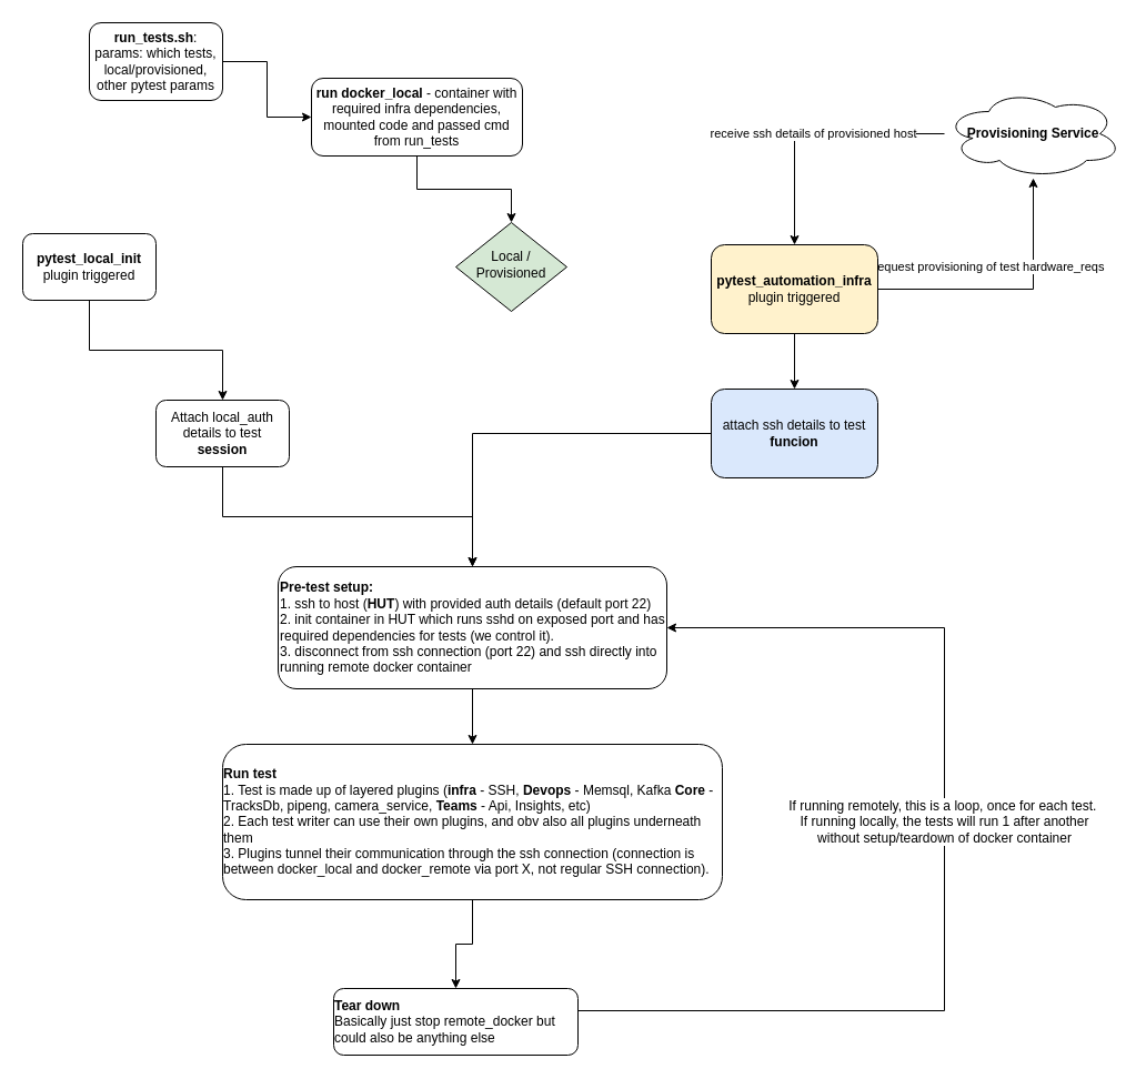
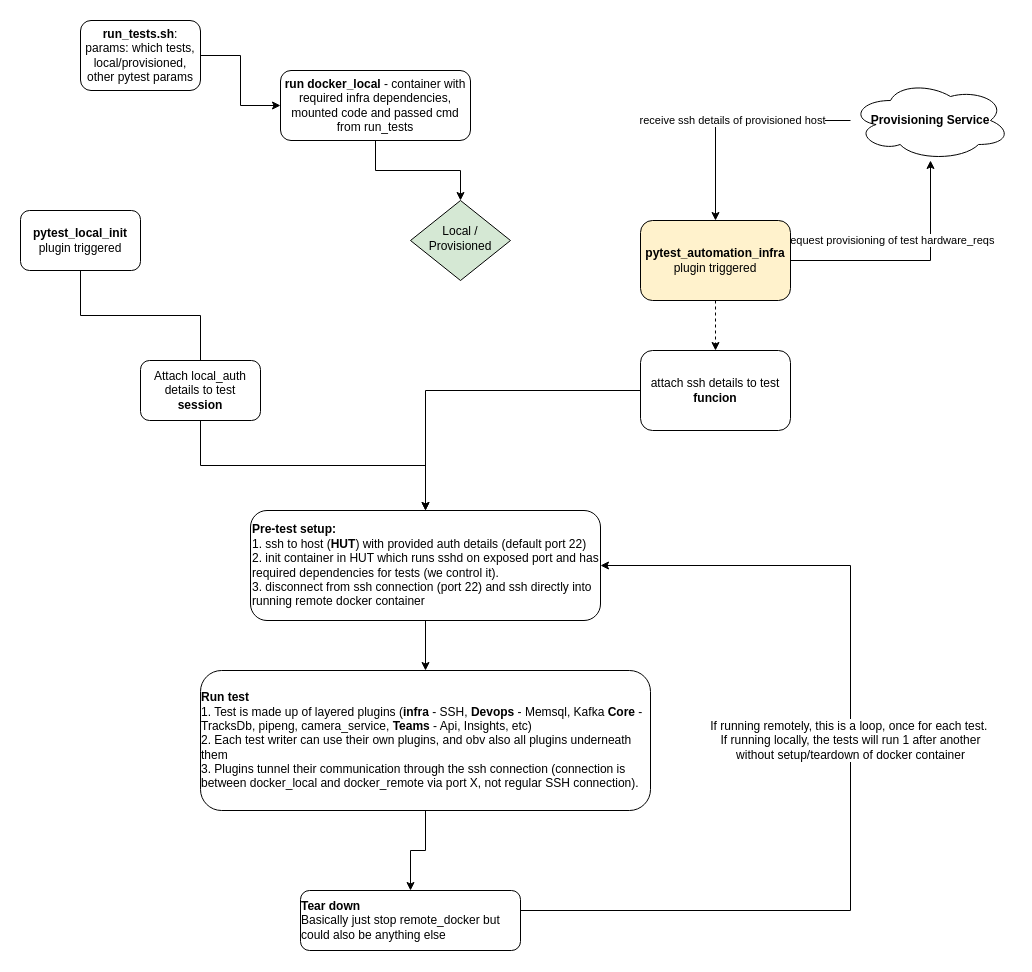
  <mxCell id="0" />
  <mxCell id="1" parent="0" />
  <mxCell id="2" style="edgeStyle=orthogonalEdgeStyle;rounded=0;orthogonalLoop=1;jettySize=auto;html=1;" parent="1" source="3" target="19" edge="1"><mxGeometry relative="1" as="geometry" /></mxCell>
  <mxCell id="3" value="&lt;b&gt;run_tests.sh&lt;/b&gt;:&lt;br&gt;params: which tests, local/provisioned, other pytest params" style="rounded=1;whiteSpace=wrap;html=1;fontSize=12;glass=0;strokeWidth=1;shadow=0;" parent="1" vertex="1"><mxGeometry x="80" y="20" width="120" height="70" as="geometry" /></mxCell>
  <mxCell id="4" value="Local / Provisioned" style="rhombus;whiteSpace=wrap;html=1;shadow=0;fontFamily=Helvetica;fontSize=12;align=center;strokeWidth=1;spacing=6;spacingTop=-4;fillColor=#d5e8d4;" parent="1" vertex="1"><mxGeometry x="410" y="200" width="100" height="80" as="geometry" /></mxCell>
  <mxCell id="5" value="&lt;div style=&quot;text-align: left&quot;&gt;request provisioning of test hardware_reqs&lt;br&gt;&lt;/div&gt;" style="edgeStyle=orthogonalEdgeStyle;rounded=0;orthogonalLoop=1;jettySize=auto;html=1;" parent="1" source="7" target="11" edge="1"><mxGeometry x="0.333" y="40" relative="1" as="geometry"><mxPoint as="offset" /></mxGeometry></mxCell>
- <mxCell id="6" value="" style="edgeStyle=orthogonalEdgeStyle;rounded=0;orthogonalLoop=1;jettySize=auto;html=1;" parent="1" source="7" target="9" edge="1"><mxGeometry relative="1" as="geometry" /></mxCell>
+ <mxCell id="6" value="" style="edgeStyle=orthogonalEdgeStyle;rounded=0;orthogonalLoop=1;jettySize=auto;html=1;dashed=1;" parent="1" source="7" target="9" edge="1"><mxGeometry relative="1" as="geometry" /></mxCell>
  <mxCell id="7" value="&lt;b&gt;pytest_automation_infra&lt;/b&gt; plugin triggered" style="rounded=1;whiteSpace=wrap;html=1;fillColor=#fff2cc;" parent="1" vertex="1"><mxGeometry x="640" y="220" width="150" height="80" as="geometry" /></mxCell>
  <mxCell id="8" style="edgeStyle=orthogonalEdgeStyle;rounded=0;orthogonalLoop=1;jettySize=auto;html=1;" parent="1" source="9" target="13" edge="1"><mxGeometry relative="1" as="geometry" /></mxCell>
- <mxCell id="9" value="attach ssh details to test &lt;b&gt;funcion&lt;/b&gt;" style="rounded=1;whiteSpace=wrap;html=1;fillColor=#dae8fc;" parent="1" vertex="1"><mxGeometry x="640" y="350" width="150" height="80" as="geometry" /></mxCell>
+ <mxCell id="9" value="attach ssh details to test &lt;b&gt;funcion&lt;/b&gt;" style="rounded=1;whiteSpace=wrap;html=1;" parent="1" vertex="1"><mxGeometry x="640" y="350" width="150" height="80" as="geometry" /></mxCell>
  <mxCell id="10" value="receive ssh details of provisioned host" style="edgeStyle=orthogonalEdgeStyle;rounded=0;orthogonalLoop=1;jettySize=auto;html=1;" parent="1" source="11" target="7" edge="1"><mxGeometry relative="1" as="geometry" /></mxCell>
  <mxCell id="11" value="&lt;b&gt;Provisioning Service&lt;/b&gt;" style="ellipse;shape=cloud;whiteSpace=wrap;html=1;" parent="1" vertex="1"><mxGeometry x="850" y="80" width="160" height="80" as="geometry" /></mxCell>
  <mxCell id="12" value="" style="edgeStyle=orthogonalEdgeStyle;rounded=0;orthogonalLoop=1;jettySize=auto;html=1;" parent="1" source="13" target="15" edge="1"><mxGeometry relative="1" as="geometry" /></mxCell>
  <mxCell id="13" value="&lt;b&gt;Pre-test setup:&lt;br&gt;&lt;/b&gt;1. ssh to host (&lt;b&gt;HUT&lt;/b&gt;) with provided auth details (default port 22)&lt;br&gt;2. init container in HUT which runs sshd on exposed port and has required dependencies for tests (we control it).&lt;br&gt;3. disconnect from ssh connection (port 22) and ssh directly into running remote docker container" style="rounded=1;whiteSpace=wrap;html=1;align=left;" parent="1" vertex="1"><mxGeometry x="250" y="510" width="350" height="110" as="geometry" /></mxCell>
  <mxCell id="14" value="" style="edgeStyle=orthogonalEdgeStyle;rounded=0;orthogonalLoop=1;jettySize=auto;html=1;" parent="1" source="15" target="17" edge="1"><mxGeometry relative="1" as="geometry" /></mxCell>
  <mxCell id="15" value="&lt;div style=&quot;text-align: left&quot;&gt;&lt;b&gt;Run test&lt;/b&gt;&lt;/div&gt;&lt;div style=&quot;text-align: left&quot;&gt;1. Test is made up of layered plugins (&lt;b&gt;infra&lt;/b&gt; - SSH, &lt;b&gt;Devops&lt;/b&gt; - Memsql, Kafka &lt;b&gt;Core&lt;/b&gt; - TracksDb, pipeng, camera_service, &lt;b&gt;Teams&lt;/b&gt; - Api, Insights, etc)&lt;/div&gt;&lt;div style=&quot;text-align: left&quot;&gt;2. Each test writer can use their own plugins, and obv also all plugins underneath them&lt;/div&gt;&lt;div style=&quot;text-align: left&quot;&gt;&lt;span&gt;3. Plugins tunnel their communication through the ssh connection (connection is between docker_local and docker_remote via port X, not regular SSH connection).&amp;nbsp;&lt;/span&gt;&lt;/div&gt;" style="rounded=1;whiteSpace=wrap;html=1;" parent="1" vertex="1"><mxGeometry x="200" y="670" width="450" height="140" as="geometry" /></mxCell>
  <mxCell id="16" value="If running remotely, this is a loop, once for each test.&amp;nbsp;&lt;br style=&quot;font-size: 12px;&quot;&gt;If running locally, the tests will run 1 after another&lt;br style=&quot;font-size: 12px;&quot;&gt;without setup/teardown of docker container" style="edgeStyle=orthogonalEdgeStyle;rounded=0;orthogonalLoop=1;jettySize=auto;html=1;align=center;fontSize=12;" parent="1" source="17" target="13" edge="1"><mxGeometry x="0.081" relative="1" as="geometry"><Array as="points"><mxPoint x="850" y="910" /><mxPoint x="850" y="565" /></Array><mxPoint as="offset" /></mxGeometry></mxCell>
  <mxCell id="17" value="&lt;div style=&quot;text-align: left&quot;&gt;&lt;b&gt;Tear down&lt;/b&gt;&lt;/div&gt;&lt;div style=&quot;text-align: left&quot;&gt;Basically just stop remote_docker but could also be anything else&lt;/div&gt;" style="rounded=1;whiteSpace=wrap;html=1;" parent="1" vertex="1"><mxGeometry x="300" y="890" width="220" height="60" as="geometry" /></mxCell>
  <mxCell id="18" style="edgeStyle=orthogonalEdgeStyle;rounded=0;orthogonalLoop=1;jettySize=auto;html=1;" parent="1" source="19" target="4" edge="1"><mxGeometry relative="1" as="geometry" /></mxCell>
  <mxCell id="19" value="&lt;b&gt;run docker_local&lt;/b&gt;&amp;nbsp;- container with required infra dependencies, mounted code and passed cmd from run_tests" style="rounded=1;whiteSpace=wrap;html=1;" parent="1" vertex="1"><mxGeometry x="280" y="70" width="190" height="70" as="geometry" /></mxCell>
- <mxCell id="20" style="edgeStyle=orthogonalEdgeStyle;rounded=0;orthogonalLoop=1;jettySize=auto;html=1;" parent="1" source="21" target="23" edge="1"><mxGeometry relative="1" as="geometry" /></mxCell>
+ <mxCell id="20" style="edgeStyle=orthogonalEdgeStyle;rounded=0;orthogonalLoop=1;jettySize=auto;html=1;endArrow=none;" parent="1" source="21" target="23" edge="1"><mxGeometry relative="1" as="geometry" /></mxCell>
  <mxCell id="21" value="&lt;b&gt;pytest_local_init&lt;/b&gt; plugin triggered" style="rounded=1;whiteSpace=wrap;html=1;" parent="1" vertex="1"><mxGeometry x="20" y="210" width="120" height="60" as="geometry" /></mxCell>
  <mxCell id="22" style="edgeStyle=orthogonalEdgeStyle;rounded=0;orthogonalLoop=1;jettySize=auto;html=1;" parent="1" source="23" target="13" edge="1"><mxGeometry relative="1" as="geometry" /></mxCell>
  <mxCell id="23" value="Attach local_auth details to test &lt;b&gt;session&lt;/b&gt;" style="rounded=1;whiteSpace=wrap;html=1;" parent="1" vertex="1"><mxGeometry x="140" y="360" width="120" height="60" as="geometry" /></mxCell>
